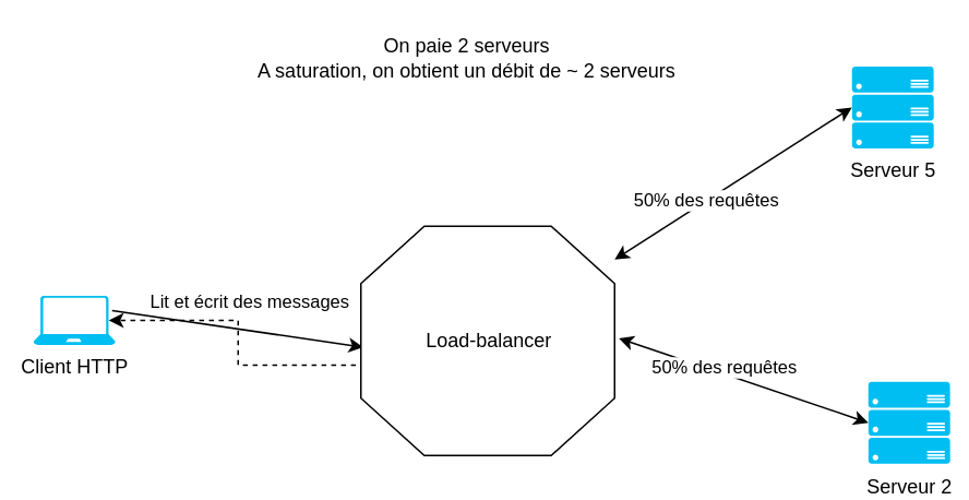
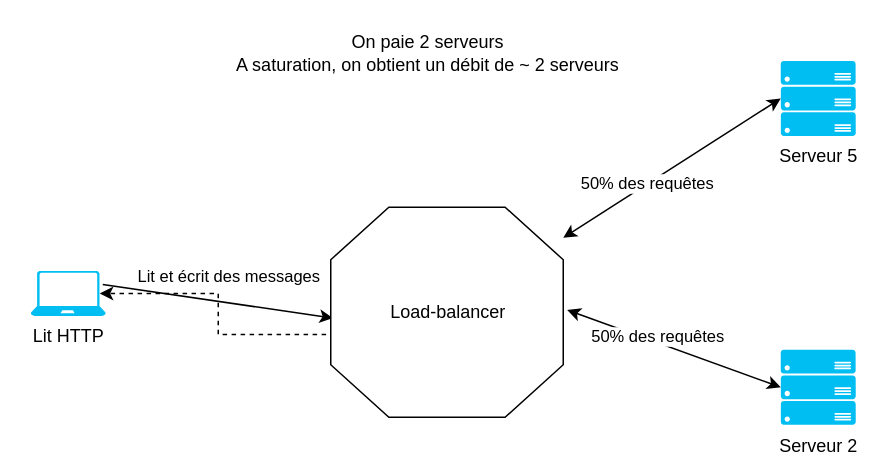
  <mxCell id="0" />
  <mxCell id="1" parent="0" />
- <mxCell id="2" value="Client HTTP" style="verticalLabelPosition=bottom;html=1;verticalAlign=top;align=center;strokeColor=none;fillColor=#00BEF2;shape=mxgraph.azure.laptop;pointerEvents=1;" parent="1" vertex="1"><mxGeometry x="20" y="180" width="50" height="30" as="geometry" /></mxCell>
+ <mxCell id="2" value="Lit HTTP" style="verticalLabelPosition=bottom;html=1;verticalAlign=top;align=center;strokeColor=none;fillColor=#00BEF2;shape=mxgraph.azure.laptop;pointerEvents=1;" parent="1" vertex="1"><mxGeometry x="20" y="180" width="50" height="30" as="geometry" /></mxCell>
  <mxCell id="3" value="" style="endArrow=classic;html=1;exitX=0.96;exitY=0.3;exitDx=0;exitDy=0;exitPerimeter=0;entryX=0.01;entryY=0.528;entryDx=0;entryDy=0;entryPerimeter=0;" parent="1" source="2" target="9" edge="1"><mxGeometry width="50" height="50" relative="1" as="geometry"><mxPoint x="340" y="280" as="sourcePoint" /><mxPoint x="210" y="220" as="targetPoint" /><Array as="points" /></mxGeometry></mxCell>
  <mxCell id="4" value="Lit et écrit des messages" style="edgeLabel;html=1;align=center;verticalAlign=middle;resizable=0;points=[];" parent="3" vertex="1" connectable="0"><mxGeometry x="-0.155" relative="1" as="geometry"><mxPoint x="18" y="-15" as="offset" /></mxGeometry></mxCell>
  <mxCell id="5" style="edgeStyle=orthogonalEdgeStyle;rounded=0;orthogonalLoop=1;jettySize=auto;html=1;entryX=0.92;entryY=0.5;entryDx=0;entryDy=0;entryPerimeter=0;dashed=1;exitX=-0.02;exitY=0.606;exitDx=0;exitDy=0;exitPerimeter=0;" parent="1" source="9" target="2" edge="1"><mxGeometry relative="1" as="geometry"><mxPoint x="190" y="240" as="sourcePoint" /></mxGeometry></mxCell>
  <mxCell id="6" value="Serveur 5" style="verticalLabelPosition=bottom;html=1;verticalAlign=top;align=center;strokeColor=none;fillColor=#00BEF2;shape=mxgraph.azure.server_rack;" parent="1" vertex="1"><mxGeometry x="520" y="40" width="50" height="50" as="geometry" /></mxCell>
  <mxCell id="7" style="rounded=0;orthogonalLoop=1;jettySize=auto;html=1;entryX=0;entryY=0.5;entryDx=0;entryDy=0;entryPerimeter=0;endArrow=classic;endFill=1;startArrow=classic;startFill=1;" parent="1" source="9" target="6" edge="1"><mxGeometry relative="1" as="geometry" /></mxCell>
  <mxCell id="8" value="50% des requêtes" style="edgeLabel;html=1;align=center;verticalAlign=middle;resizable=0;points=[];" vertex="1" connectable="0" parent="7"><mxGeometry x="-0.234" y="1" relative="1" as="geometry"><mxPoint as="offset" /></mxGeometry></mxCell>
  <mxCell id="9" value="Load-balancer" style="verticalLabelPosition=middle;verticalAlign=middle;html=1;shape=mxgraph.basic.polygon;polyCoords=[[0.25,0],[0.75,0],[1,0.25],[1,0.75],[0.75,1],[0.25,1],[0,0.75],[0,0.25]];polyline=0;labelPosition=center;align=center;" parent="1" vertex="1"><mxGeometry x="220" y="137.5" width="155" height="140" as="geometry" /></mxCell>
- <mxCell id="10" value="Serveur 2" style="verticalLabelPosition=bottom;html=1;verticalAlign=top;align=center;strokeColor=none;fillColor=#00BEF2;shape=mxgraph.azure.server_rack;" parent="1" vertex="1"><mxGeometry x="530" y="232.5" width="50" height="50" as="geometry" /></mxCell>
+ <mxCell id="10" value="Serveur 2" style="verticalLabelPosition=bottom;html=1;verticalAlign=top;align=center;strokeColor=none;fillColor=#00BEF2;shape=mxgraph.azure.server_rack;" parent="1" vertex="1"><mxGeometry x="520" y="232.5" width="50" height="50" as="geometry" /></mxCell>
  <mxCell id="11" style="rounded=0;orthogonalLoop=1;jettySize=auto;html=1;entryX=0;entryY=0.5;entryDx=0;entryDy=0;entryPerimeter=0;endArrow=classic;endFill=1;startArrow=classic;startFill=1;exitX=1.017;exitY=0.489;exitDx=0;exitDy=0;exitPerimeter=0;" parent="1" source="9" target="10" edge="1"><mxGeometry relative="1" as="geometry"><mxPoint x="330" y="171" as="sourcePoint" /><mxPoint x="530" y="75" as="targetPoint" /></mxGeometry></mxCell>
  <mxCell id="12" value="50% des requêtes" style="edgeLabel;html=1;align=center;verticalAlign=middle;resizable=0;points=[];" vertex="1" connectable="0" parent="11"><mxGeometry x="-0.185" y="4" relative="1" as="geometry"><mxPoint as="offset" /></mxGeometry></mxCell>
  <mxCell id="13" value="On paie 2 serveurs&lt;br&gt;A saturation, on obtient un débit de ~ 2 serveurs" style="text;html=1;strokeColor=none;fillColor=none;align=center;verticalAlign=middle;whiteSpace=wrap;rounded=0;" vertex="1" parent="1"><mxGeometry x="120" y="20" width="330" height="30" as="geometry" /></mxCell>
